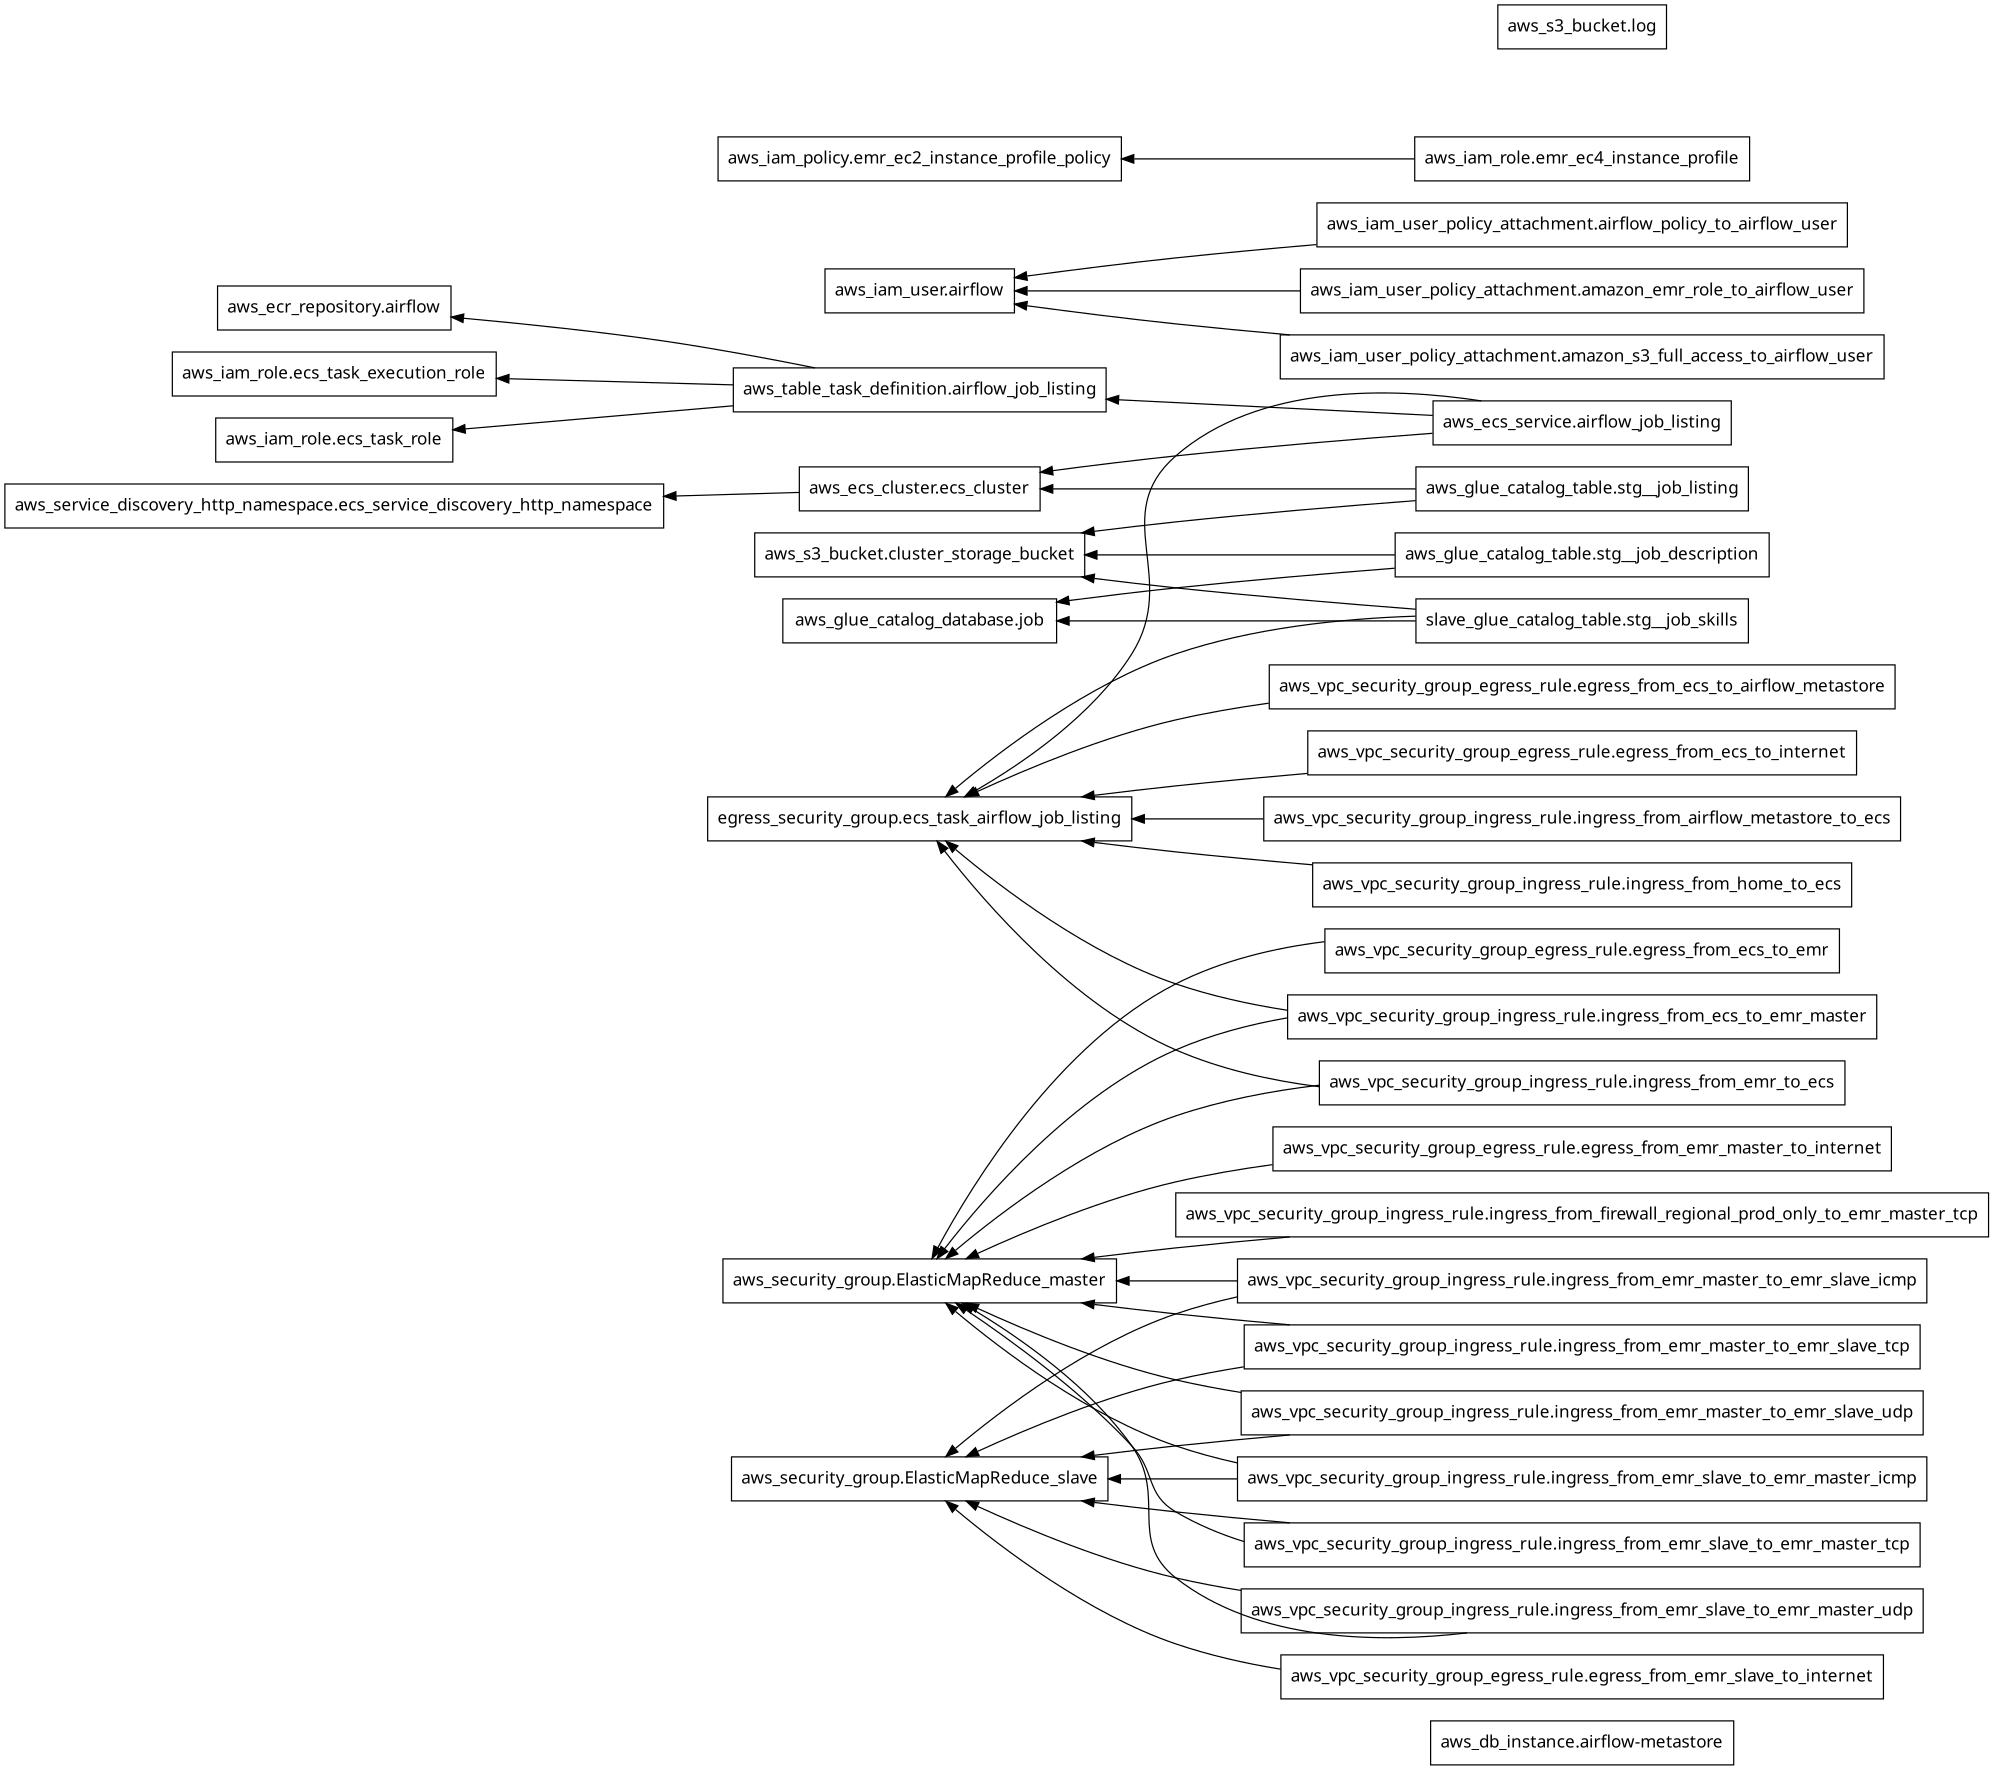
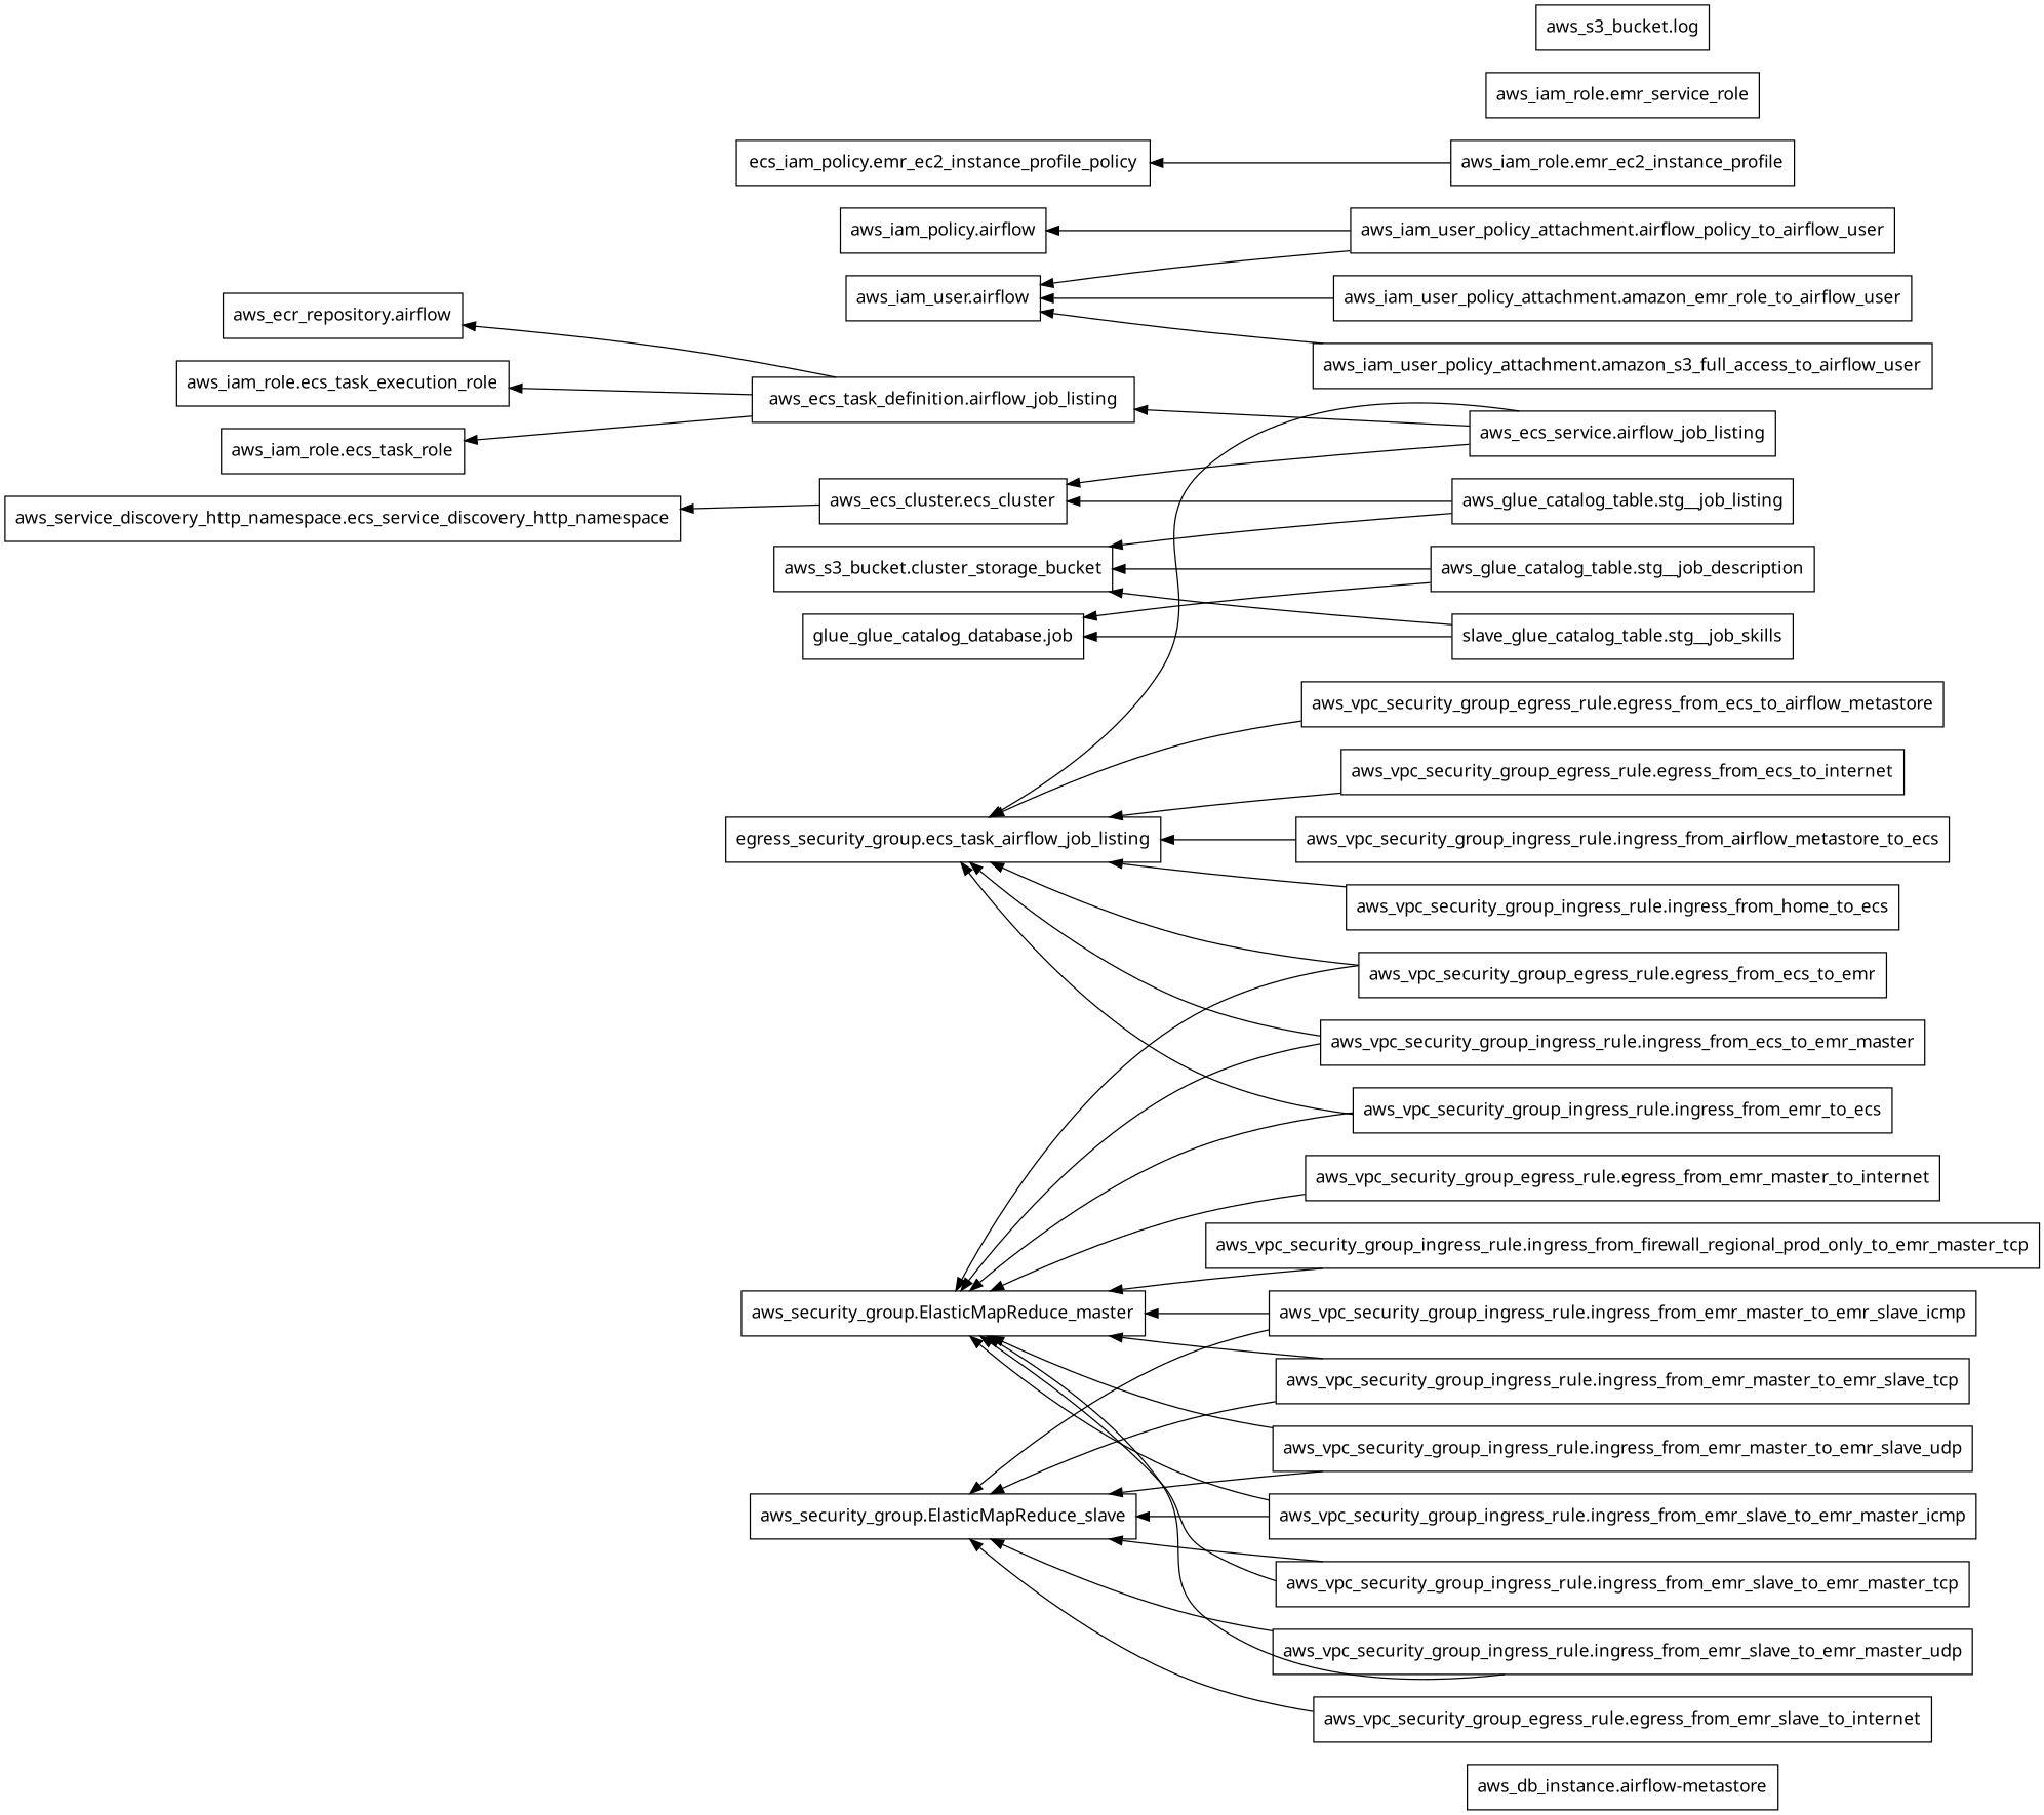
  digraph {
    rankdir=RL
    node [fontname="sans-serif" shape=rect]
    n1 [label="aws_db_instance.airflow-metastore"]
    n2 [label="aws_ecr_repository.airflow"]
    n3 [label="aws_ecs_cluster.ecs_cluster"]
    n4 [label="aws_service_discovery_http_namespace.ecs_service_discovery_http_namespace"]
    n5 [label="aws_ecs_service.airflow_job_listing"]
-   n6 [label="aws_table_task_definition.airflow_job_listing"]
+   n6 [label="aws_ecs_task_definition.airflow_job_listing"]
    n7 [label="egress_security_group.ecs_task_airflow_job_listing"]
    n8 [label="aws_iam_role.ecs_task_execution_role"]
    n9 [label="aws_iam_role.ecs_task_role"]
-   n10 [label="aws_glue_catalog_database.job"]
+   n10 [label="glue_glue_catalog_database.job"]
    n11 [label="aws_glue_catalog_table.stg__job_description"]
    n12 [label="aws_s3_bucket.cluster_storage_bucket"]
    n13 [label="aws_glue_catalog_table.stg__job_listing"]
    n14 [label="slave_glue_catalog_table.stg__job_skills"]
-   n16 [label="aws_iam_policy.emr_ec2_instance_profile_policy"]
-   n17 [label="aws_iam_role.emr_ec4_instance_profile"]
+   n15 [label="aws_iam_policy.airflow"]
+   n16 [label="ecs_iam_policy.emr_ec2_instance_profile_policy"]
+   n17 [label="aws_iam_role.emr_ec2_instance_profile"]
+   n18 [label="aws_iam_role.emr_service_role"]
    n19 [label="aws_iam_user.airflow"]
    n20 [label="aws_iam_user_policy_attachment.airflow_policy_to_airflow_user"]
    n21 [label="aws_iam_user_policy_attachment.amazon_emr_role_to_airflow_user"]
    n22 [label="aws_iam_user_policy_attachment.amazon_s3_full_access_to_airflow_user"]
    n23 [label="aws_s3_bucket.log"]
    n24 [label="aws_security_group.ElasticMapReduce_master"]
    n25 [label="aws_security_group.ElasticMapReduce_slave"]
    n26 [label="aws_vpc_security_group_egress_rule.egress_from_ecs_to_airflow_metastore"]
    n27 [label="aws_vpc_security_group_egress_rule.egress_from_ecs_to_emr"]
    n28 [label="aws_vpc_security_group_egress_rule.egress_from_ecs_to_internet"]
    n29 [label="aws_vpc_security_group_egress_rule.egress_from_emr_master_to_internet"]
    n30 [label="aws_vpc_security_group_egress_rule.egress_from_emr_slave_to_internet"]
    n31 [label="aws_vpc_security_group_ingress_rule.ingress_from_airflow_metastore_to_ecs"]
    n32 [label="aws_vpc_security_group_ingress_rule.ingress_from_ecs_to_emr_master"]
    n33 [label="aws_vpc_security_group_ingress_rule.ingress_from_emr_master_to_emr_slave_icmp"]
    n34 [label="aws_vpc_security_group_ingress_rule.ingress_from_emr_master_to_emr_slave_tcp"]
    n35 [label="aws_vpc_security_group_ingress_rule.ingress_from_emr_master_to_emr_slave_udp"]
    n36 [label="aws_vpc_security_group_ingress_rule.ingress_from_emr_slave_to_emr_master_icmp"]
    n37 [label="aws_vpc_security_group_ingress_rule.ingress_from_emr_slave_to_emr_master_tcp"]
    n38 [label="aws_vpc_security_group_ingress_rule.ingress_from_emr_slave_to_emr_master_udp"]
    n39 [label="aws_vpc_security_group_ingress_rule.ingress_from_emr_to_ecs"]
    n40 [label="aws_vpc_security_group_ingress_rule.ingress_from_firewall_regional_prod_only_to_emr_master_tcp"]
    n41 [label="aws_vpc_security_group_ingress_rule.ingress_from_home_to_ecs"]
    n3 -> n4
    n5 -> n3
    n5 -> n6
    n5 -> n7
    n6 -> n2
    n6 -> n8
    n6 -> n9
    n11 -> n10
    n11 -> n12
    n13 -> n3
    n13 -> n12
    n14 -> n10
    n14 -> n12
    n17 -> n16
+   n20 -> n15
    n20 -> n19
    n21 -> n19
    n22 -> n19
    n26 -> n7
-   n14 -> n7
+   n27 -> n7
    n27 -> n24
    n28 -> n7
    n29 -> n24
    n30 -> n25
    n31 -> n7
    n32 -> n7
    n32 -> n24
    n33 -> n24
    n33 -> n25
    n34 -> n24
    n34 -> n25
    n35 -> n24
    n35 -> n25
    n36 -> n24
    n36 -> n25
    n37 -> n24
    n37 -> n25
    n38 -> n24
    n38 -> n25
    n39 -> n7
    n39 -> n24
    n40 -> n24
    n41 -> n7
  }
